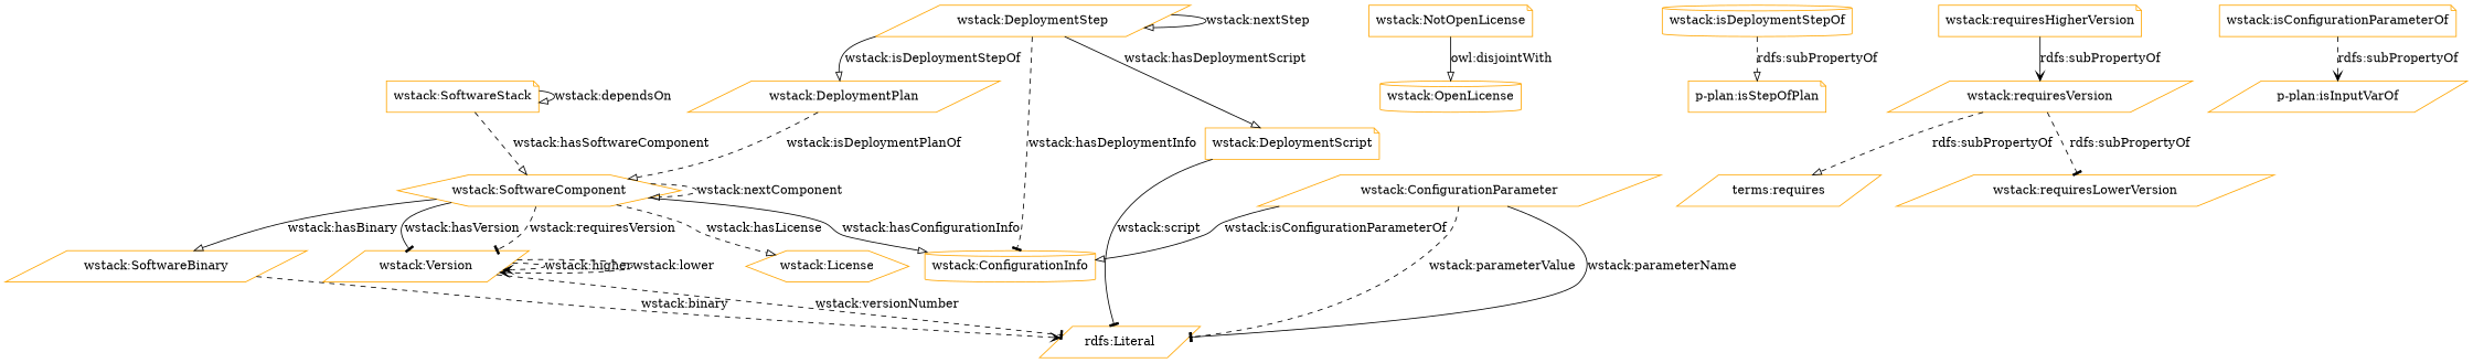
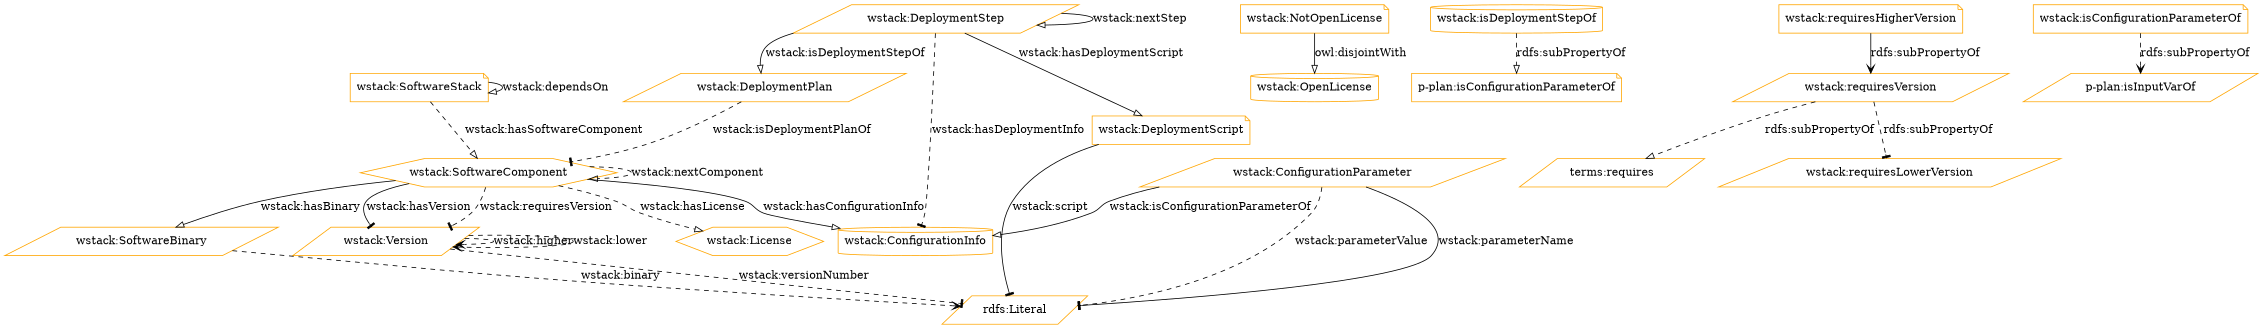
  digraph {
    rankdir=TB
    node [color=orange shape=parallelogram]
    edge [arrowhead=onormal style=dashed]
    "wstack:SoftwareComponent" [shape=hexagon]
    "wstack:ConfigurationInfo" [shape=cylinder]
    "wstack:Version"
    "wstack:SoftwareBinary"
    "wstack:License" [shape=hexagon]
    "rdfs:Literal"
    "wstack:SoftwareStack" [shape=note]
    "wstack:DeploymentStep"
    "wstack:DeploymentScript" [shape=note]
    "wstack:DeploymentPlan"
    "wstack:ConfigurationParameter"
    "wstack:NotOpenLicense" [shape=note]
    "wstack:OpenLicense" [shape=cylinder]
    "wstack:isDeploymentStepOf" [shape=cylinder]
-   "p-plan:isStepOfPlan" [shape=note]
+   "p-plan:isStepOfPlan" [shape=note label="p-plan:isConfigurationParameterOf"]
    "wstack:requiresVersion"
    "terms:requires"
    "wstack:requiresLowerVersion"
    "wstack:isConfigurationParameterOf" [shape=note]
    "p-plan:isInputVarOf"
    "wstack:requiresHigherVersion" [shape=note]
    "wstack:SoftwareComponent" -> "wstack:SoftwareComponent" [label="wstack:nextComponent"]
    "wstack:SoftwareComponent" -> "wstack:ConfigurationInfo" [label="wstack:hasConfigurationInfo" style=solid]
    "wstack:SoftwareComponent" -> "wstack:Version" [arrowhead=tee label="wstack:hasVersion" style=solid]
    "wstack:SoftwareComponent" -> "wstack:Version" [arrowhead=tee label="wstack:requiresVersion"]
    "wstack:SoftwareComponent" -> "wstack:SoftwareBinary" [label="wstack:hasBinary" style=solid]
    "wstack:SoftwareComponent" -> "wstack:License" [label="wstack:hasLicense"]
    "wstack:Version" -> "wstack:Version" [arrowhead=vee label="wstack:higher"]
    "wstack:Version" -> "wstack:Version" [arrowhead=vee label="wstack:lower"]
    "wstack:Version" -> "rdfs:Literal" [arrowhead=tee label="wstack:versionNumber"]
    "wstack:SoftwareBinary" -> "rdfs:Literal" [arrowhead=vee label="wstack:binary"]
    "wstack:SoftwareStack" -> "wstack:SoftwareComponent" [label="wstack:hasSoftwareComponent"]
    "wstack:SoftwareStack" -> "wstack:SoftwareStack" [label="wstack:dependsOn" style=solid]
    "wstack:DeploymentStep" -> "wstack:ConfigurationInfo" [arrowhead=tee label="wstack:hasDeploymentInfo"]
    "wstack:DeploymentStep" -> "wstack:DeploymentStep" [label="wstack:nextStep" style=solid]
    "wstack:DeploymentStep" -> "wstack:DeploymentScript" [label="wstack:hasDeploymentScript" style=solid]
    "wstack:DeploymentStep" -> "wstack:DeploymentPlan" [label="wstack:isDeploymentStepOf" style=solid]
    "wstack:DeploymentScript" -> "rdfs:Literal" [arrowhead=tee label="wstack:script" style=solid]
-   "wstack:DeploymentPlan" -> "wstack:SoftwareComponent" [label="wstack:isDeploymentPlanOf"]
+   "wstack:DeploymentPlan" -> "wstack:SoftwareComponent" [arrowhead=tee label="wstack:isDeploymentPlanOf"]
    "wstack:ConfigurationParameter" -> "wstack:ConfigurationInfo" [label="wstack:isConfigurationParameterOf" style=solid]
    "wstack:ConfigurationParameter" -> "rdfs:Literal" [arrowhead=tee label="wstack:parameterValue"]
    "wstack:ConfigurationParameter" -> "rdfs:Literal" [arrowhead=tee label="wstack:parameterName" style=solid]
    "wstack:NotOpenLicense" -> "wstack:OpenLicense" [label="owl:disjointWith" style=solid]
    "wstack:isDeploymentStepOf" -> "p-plan:isStepOfPlan" [label="rdfs:subPropertyOf"]
    "wstack:requiresVersion" -> "terms:requires" [label="rdfs:subPropertyOf"]
    "wstack:requiresVersion" -> "wstack:requiresLowerVersion" [arrowhead=tee label="rdfs:subPropertyOf"]
    "wstack:isConfigurationParameterOf" -> "p-plan:isInputVarOf" [arrowhead=vee label="rdfs:subPropertyOf"]
    "wstack:requiresHigherVersion" -> "wstack:requiresVersion" [arrowhead=vee label="rdfs:subPropertyOf" style=solid]
  }
